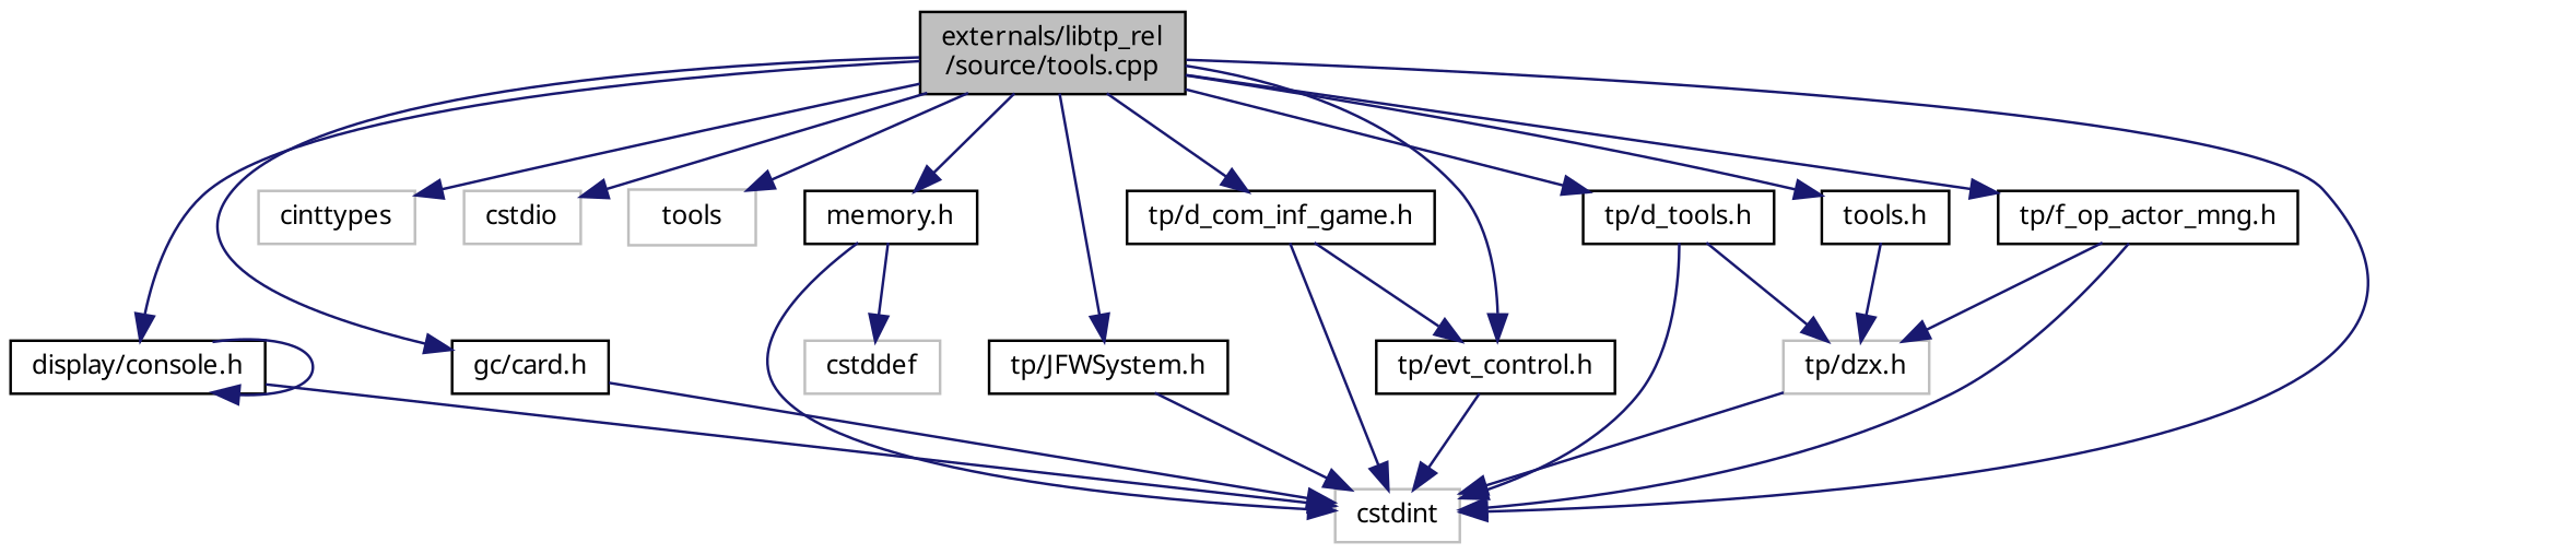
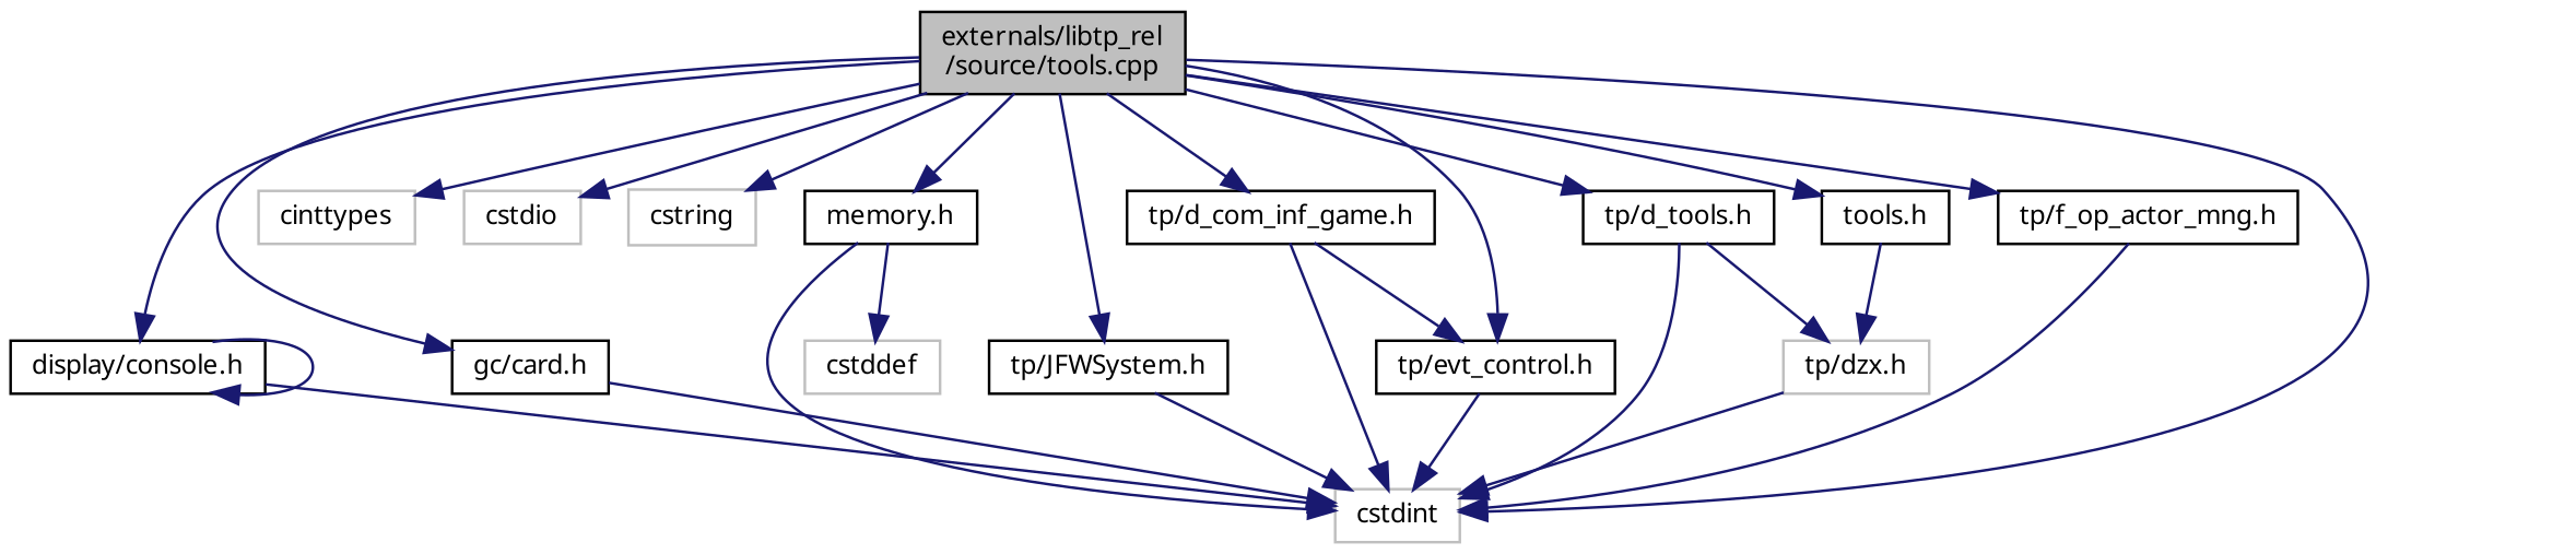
  digraph {
    fontname="Noto Sans"
    node [color=black fillcolor=white fontname="Noto Sans" fontsize=10 shape=record style=filled]
    edge [color=midnightblue fontname="Noto Sans" fontsize=10 labelfontname=Helvetica labelfontsize=10 style=solid]
    n1 [fillcolor=grey75 fontcolor=black height=0.2 label="externals/libtp_rel\l/source/tools.cpp" width=0.4]
    n2 [height=0.2 label="tools.h" width=0.4]
    n3 [color=grey75 height=0.2 label=cstdint width=0.4]
    n4 [color=grey75 height=0.2 label=cinttypes width=0.4]
    n5 [color=grey75 height=0.2 label=cstdio width=0.4]
-   n6 [color=grey75 height=0.2 label=tools width=0.4]
+   n6 [color=grey75 height=0.2 label=cstring width=0.4]
    n7 [height=0.2 label="display/console.h" width=0.4]
    n8 [height=0.2 label="gc/card.h" width=0.4]
    n9 [height=0.2 label="memory.h" width=0.4]
    n10 [height=0.2 label="tp/JFWSystem.h" width=0.4]
    n11 [height=0.2 label="tp/d_com_inf_game.h" width=0.4]
    n12 [height=0.2 label="tp/d_tools.h" width=0.4]
    n13 [height=0.2 label="tp/f_op_actor_mng.h" width=0.4]
    n14 [height=0.2 label="tp/evt_control.h" width=0.4]
    n15 [color=grey75 height=0.2 label="tp/dzx.h" width=0.4]
    n16 [color=grey75 height=0.2 label=cstddef width=0.4]
    n1 -> n2
    n1 -> n3
    n1 -> n4
    n1 -> n5
    n1 -> n6
    n1 -> n7
    n1 -> n8
    n1 -> n9
    n1 -> n10
    n1 -> n11
    n1 -> n12
    n1 -> n13
    n1 -> n14
    n2 -> n15
    n7 -> n3
    n7 -> n7
    n8 -> n3
    n9 -> n3
    n9 -> n16
    n10 -> n3
    n11 -> n3
    n11 -> n14
    n12 -> n3
    n12 -> n15
    n13 -> n3
-   n13 -> n15
    n14 -> n3
    n15 -> n3
  }
